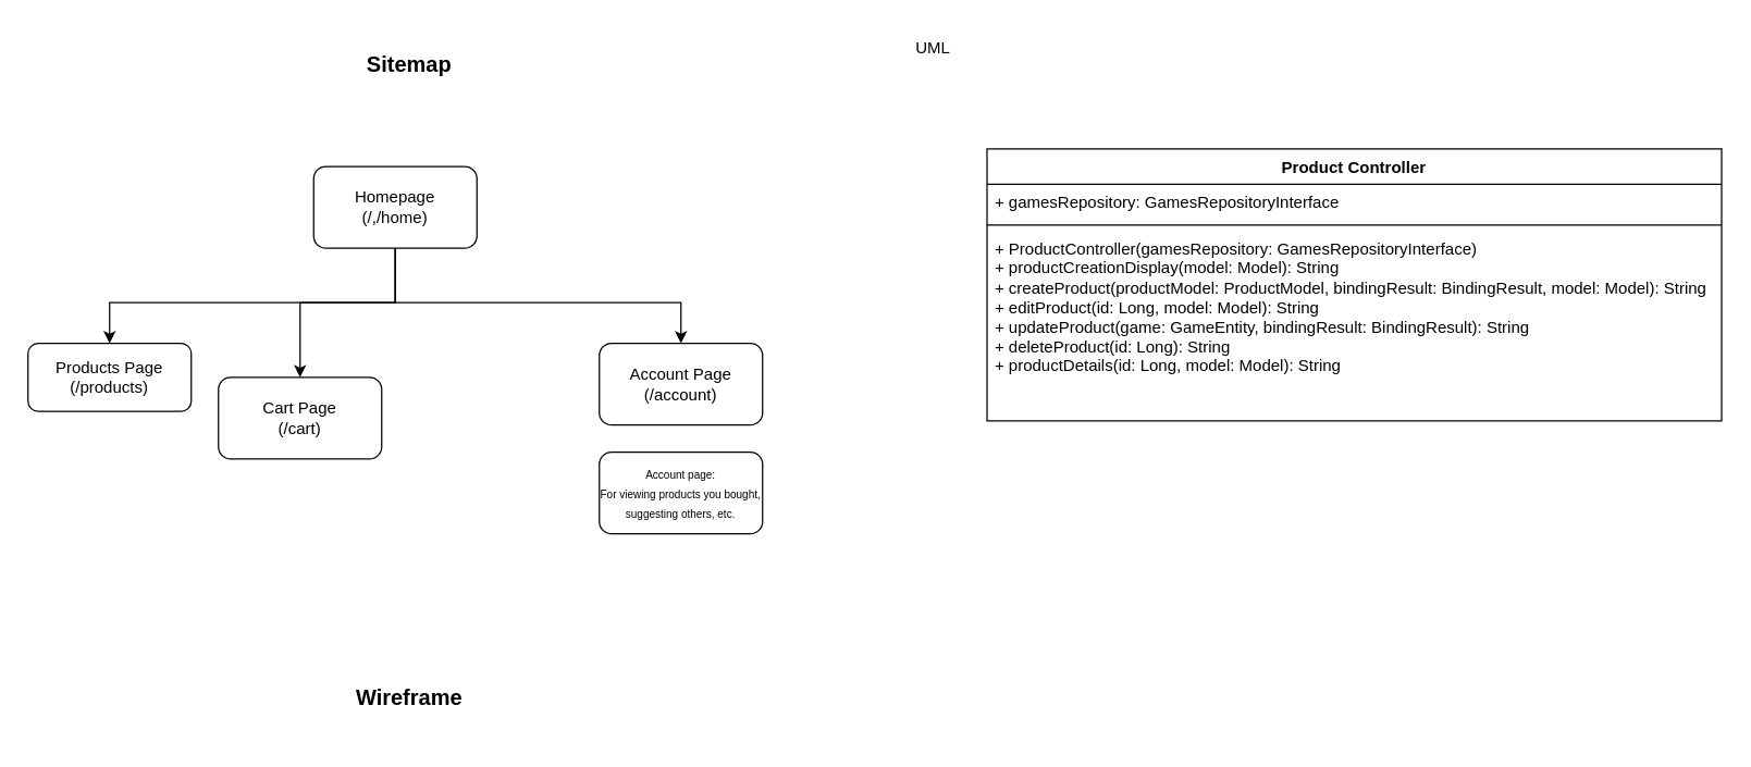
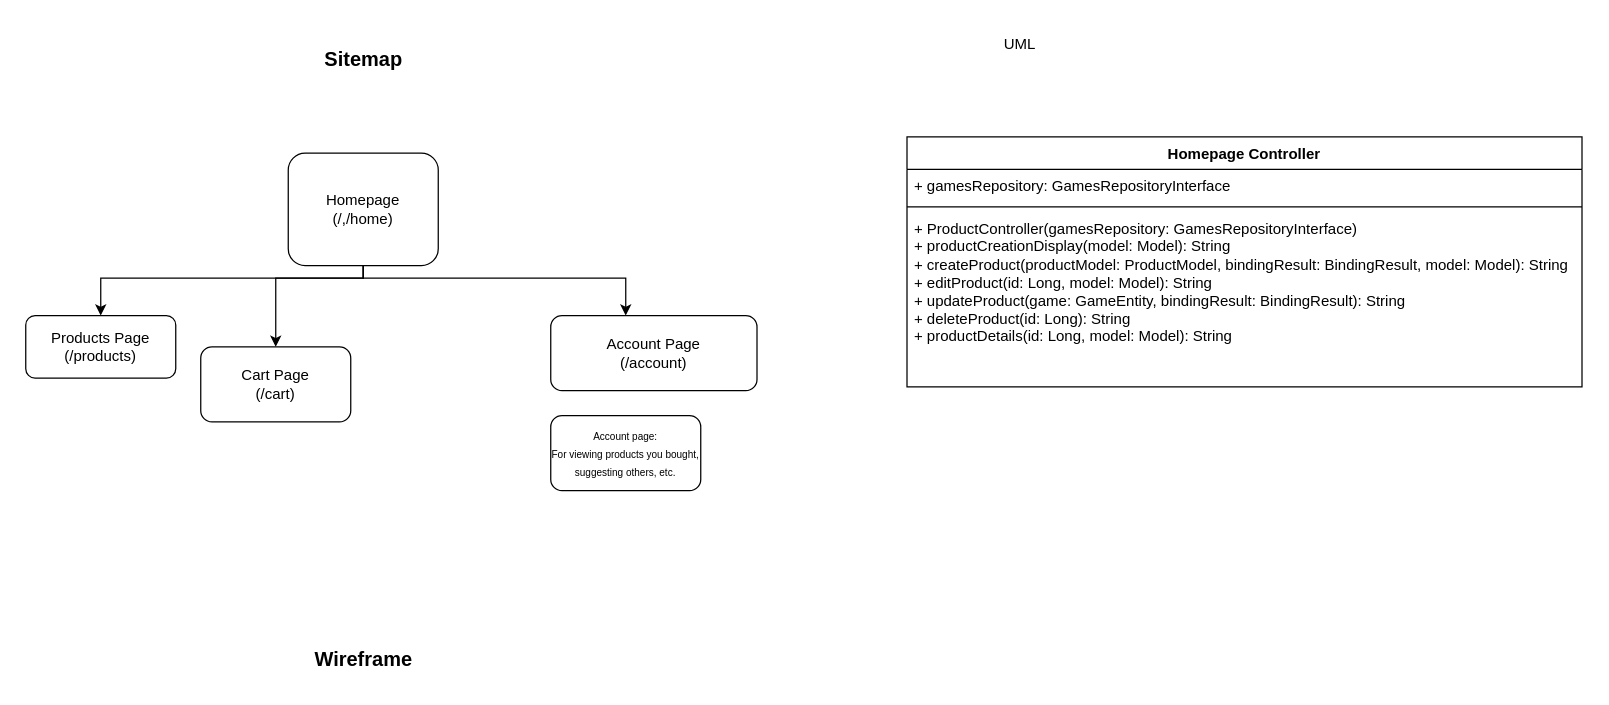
  <mxCell id="0" />
  <mxCell id="1" parent="0" />
  <mxCell id="2" value="" style="edgeStyle=orthogonalEdgeStyle;rounded=0;orthogonalLoop=1;jettySize=auto;html=1;" parent="1" source="5" target="6" edge="1"><mxGeometry relative="1" as="geometry"><Array as="points"><mxPoint x="290" y="222" /><mxPoint x="80" y="222" /></Array></mxGeometry></mxCell>
  <mxCell id="3" value="" style="edgeStyle=orthogonalEdgeStyle;rounded=0;orthogonalLoop=1;jettySize=auto;html=1;" parent="1" source="5" target="7" edge="1"><mxGeometry relative="1" as="geometry"><Array as="points"><mxPoint x="290" y="222" /><mxPoint x="220" y="222" /></Array></mxGeometry></mxCell>
  <mxCell id="4" value="" style="edgeStyle=orthogonalEdgeStyle;rounded=0;orthogonalLoop=1;jettySize=auto;html=1;" parent="1" source="5" target="8" edge="1"><mxGeometry relative="1" as="geometry"><Array as="points"><mxPoint x="290" y="222" /><mxPoint x="500" y="222" /></Array></mxGeometry></mxCell>
- <mxCell id="5" value="Homepage&lt;br&gt;(/,/home)" style="rounded=1;whiteSpace=wrap;html=1;" parent="1" vertex="1"><mxGeometry x="230" y="122" width="120" height="60" as="geometry" /></mxCell>
+ <mxCell id="5" value="Homepage&lt;br&gt;(/,/home)" style="rounded=1;whiteSpace=wrap;html=1;" parent="1" vertex="1"><mxGeometry x="230" y="122" width="120" height="90" as="geometry" /></mxCell>
  <mxCell id="6" value="Products Page&lt;br&gt;(/products)" style="whiteSpace=wrap;html=1;rounded=1;" parent="1" vertex="1"><mxGeometry x="20" y="252" width="120" height="50" as="geometry" /></mxCell>
  <mxCell id="7" value="Cart Page&lt;br&gt;(/cart)" style="whiteSpace=wrap;html=1;rounded=1;" parent="1" vertex="1"><mxGeometry x="160" y="277" width="120" height="60" as="geometry" /></mxCell>
- <mxCell id="8" value="Account Page&lt;br&gt;(/account)" style="whiteSpace=wrap;html=1;rounded=1;" parent="1" vertex="1"><mxGeometry x="440" y="252" width="120" height="60" as="geometry" /></mxCell>
+ <mxCell id="8" value="Account Page&lt;br&gt;(/account)" style="whiteSpace=wrap;html=1;rounded=1;" parent="1" vertex="1"><mxGeometry x="440" y="252" width="165" height="60" as="geometry" /></mxCell>
  <mxCell id="9" value="&lt;font style=&quot;font-size: 8px;&quot;&gt;Account page:&lt;br&gt;For viewing products you bought, suggesting others, etc.&lt;br&gt;&lt;/font&gt;" style="whiteSpace=wrap;html=1;rounded=1;" parent="1" vertex="1"><mxGeometry x="440" y="332" width="120" height="60" as="geometry" /></mxCell>
- <mxCell id="10" value="&lt;b&gt;&lt;font style=&quot;font-size: 16px;&quot;&gt;Sitemap&lt;/font&gt;&lt;/b&gt;" style="text;html=1;align=center;verticalAlign=middle;resizable=0;points=[];autosize=1;strokeColor=none;fillColor=none;" parent="1" vertex="1"><mxGeometry x="255" y="32" width="90" height="30" as="geometry" /></mxCell>
- <mxCell id="11" value="&lt;b&gt;&lt;font style=&quot;font-size: 16px;&quot;&gt;Wireframe&lt;/font&gt;&lt;/b&gt;" style="text;html=1;align=center;verticalAlign=middle;resizable=0;points=[];autosize=1;strokeColor=none;fillColor=none;" parent="1" vertex="1"><mxGeometry x="250" y="497" width="100" height="30" as="geometry" /></mxCell>
- <mxCell id="12" value="Product Controller" style="swimlane;fontStyle=1;align=center;verticalAlign=top;childLayout=stackLayout;horizontal=1;startSize=26;horizontalStack=0;resizeParent=1;resizeParentMax=0;resizeLast=0;collapsible=1;marginBottom=0;whiteSpace=wrap;html=1;" vertex="1" parent="1"><mxGeometry x="725" y="109" width="540" height="200" as="geometry" /></mxCell>
+ <mxCell id="10" value="&lt;b&gt;&lt;font style=&quot;font-size: 16px;&quot;&gt;Sitemap&lt;/font&gt;&lt;/b&gt;" style="text;html=1;align=center;verticalAlign=middle;resizable=0;points=[];autosize=1;strokeColor=none;fillColor=none;" parent="1" vertex="1"><mxGeometry x="245" y="32" width="90" height="30" as="geometry" /></mxCell>
+ <mxCell id="11" value="&lt;b&gt;&lt;font style=&quot;font-size: 16px;&quot;&gt;Wireframe&lt;/font&gt;&lt;/b&gt;" style="text;html=1;align=center;verticalAlign=middle;resizable=0;points=[];autosize=1;strokeColor=none;fillColor=none;" parent="1" vertex="1"><mxGeometry x="240" y="512" width="100" height="30" as="geometry" /></mxCell>
+ <mxCell id="12" value="Homepage Controller" style="swimlane;fontStyle=1;align=center;verticalAlign=top;childLayout=stackLayout;horizontal=1;startSize=26;horizontalStack=0;resizeParent=1;resizeParentMax=0;resizeLast=0;collapsible=1;marginBottom=0;whiteSpace=wrap;html=1;" vertex="1" parent="1"><mxGeometry x="725" y="109" width="540" height="200" as="geometry" /></mxCell>
  <mxCell id="13" value="&lt;span style=&quot;scrollbar-color: light-dark(#e2e2e2, #4b4b4b)&lt;br/&gt;&#09;&#09;&#09;&#09;&#09;light-dark(#fbfbfb, var(--dark-panel-color)); background-color: transparent;&quot;&gt;+ gamesRepository: GamesRepositoryInterface&lt;/span&gt;" style="text;strokeColor=none;fillColor=none;align=left;verticalAlign=top;spacingLeft=4;spacingRight=4;overflow=hidden;rotatable=0;points=[[0,0.5],[1,0.5]];portConstraint=eastwest;whiteSpace=wrap;html=1;" vertex="1" parent="12"><mxGeometry y="26" width="540" height="26" as="geometry" /></mxCell>
  <mxCell id="14" value="" style="line;strokeWidth=1;fillColor=none;align=left;verticalAlign=middle;spacingTop=-1;spacingLeft=3;spacingRight=3;rotatable=0;labelPosition=right;points=[];portConstraint=eastwest;strokeColor=inherit;" vertex="1" parent="12"><mxGeometry y="52" width="540" height="8" as="geometry" /></mxCell>
  <mxCell id="15" value="&lt;span style=&quot;background-color: transparent;&quot;&gt;+ ProductController(gamesRepository: GamesRepositoryInterface)&lt;/span&gt;&lt;br&gt;&lt;span style=&quot;background-color: transparent;&quot;&gt;+ productCreationDisplay(model: Model): String&lt;/span&gt;&lt;br&gt;&lt;span style=&quot;background-color: transparent;&quot;&gt;+ createProduct(productModel: ProductModel, bindingResult: BindingResult, model: Model): String&lt;/span&gt;&lt;br&gt;&lt;span style=&quot;background-color: transparent;&quot;&gt;+ editProduct(id: Long, model: Model): String&lt;/span&gt;&lt;br&gt;&lt;span style=&quot;background-color: transparent;&quot;&gt;+ updateProduct(game: GameEntity, bindingResult: BindingResult): String&lt;/span&gt;&lt;br&gt;&lt;span style=&quot;background-color: transparent;&quot;&gt;+ deleteProduct(id: Long): String&lt;/span&gt;&lt;br&gt;&lt;span style=&quot;background-color: transparent;&quot;&gt;+ productDetails(id: Long, model: Model): String&lt;/span&gt;" style="text;strokeColor=none;fillColor=none;align=left;verticalAlign=top;spacingLeft=4;spacingRight=4;overflow=hidden;rotatable=0;points=[[0,0.5],[1,0.5]];portConstraint=eastwest;whiteSpace=wrap;html=1;" vertex="1" parent="12"><mxGeometry y="60" width="540" height="140" as="geometry" /></mxCell>
- <mxCell id="16" value="UML" style="text;html=1;align=center;verticalAlign=middle;resizable=0;points=[];autosize=1;strokeColor=none;fillColor=none;" vertex="1" parent="1"><mxGeometry x="660" y="20" width="50" height="30" as="geometry" /></mxCell>
+ <mxCell id="16" value="UML" style="text;html=1;align=center;verticalAlign=middle;resizable=0;points=[];autosize=1;strokeColor=none;fillColor=none;" vertex="1" parent="1"><mxGeometry x="790" y="20" width="50" height="30" as="geometry" /></mxCell>
